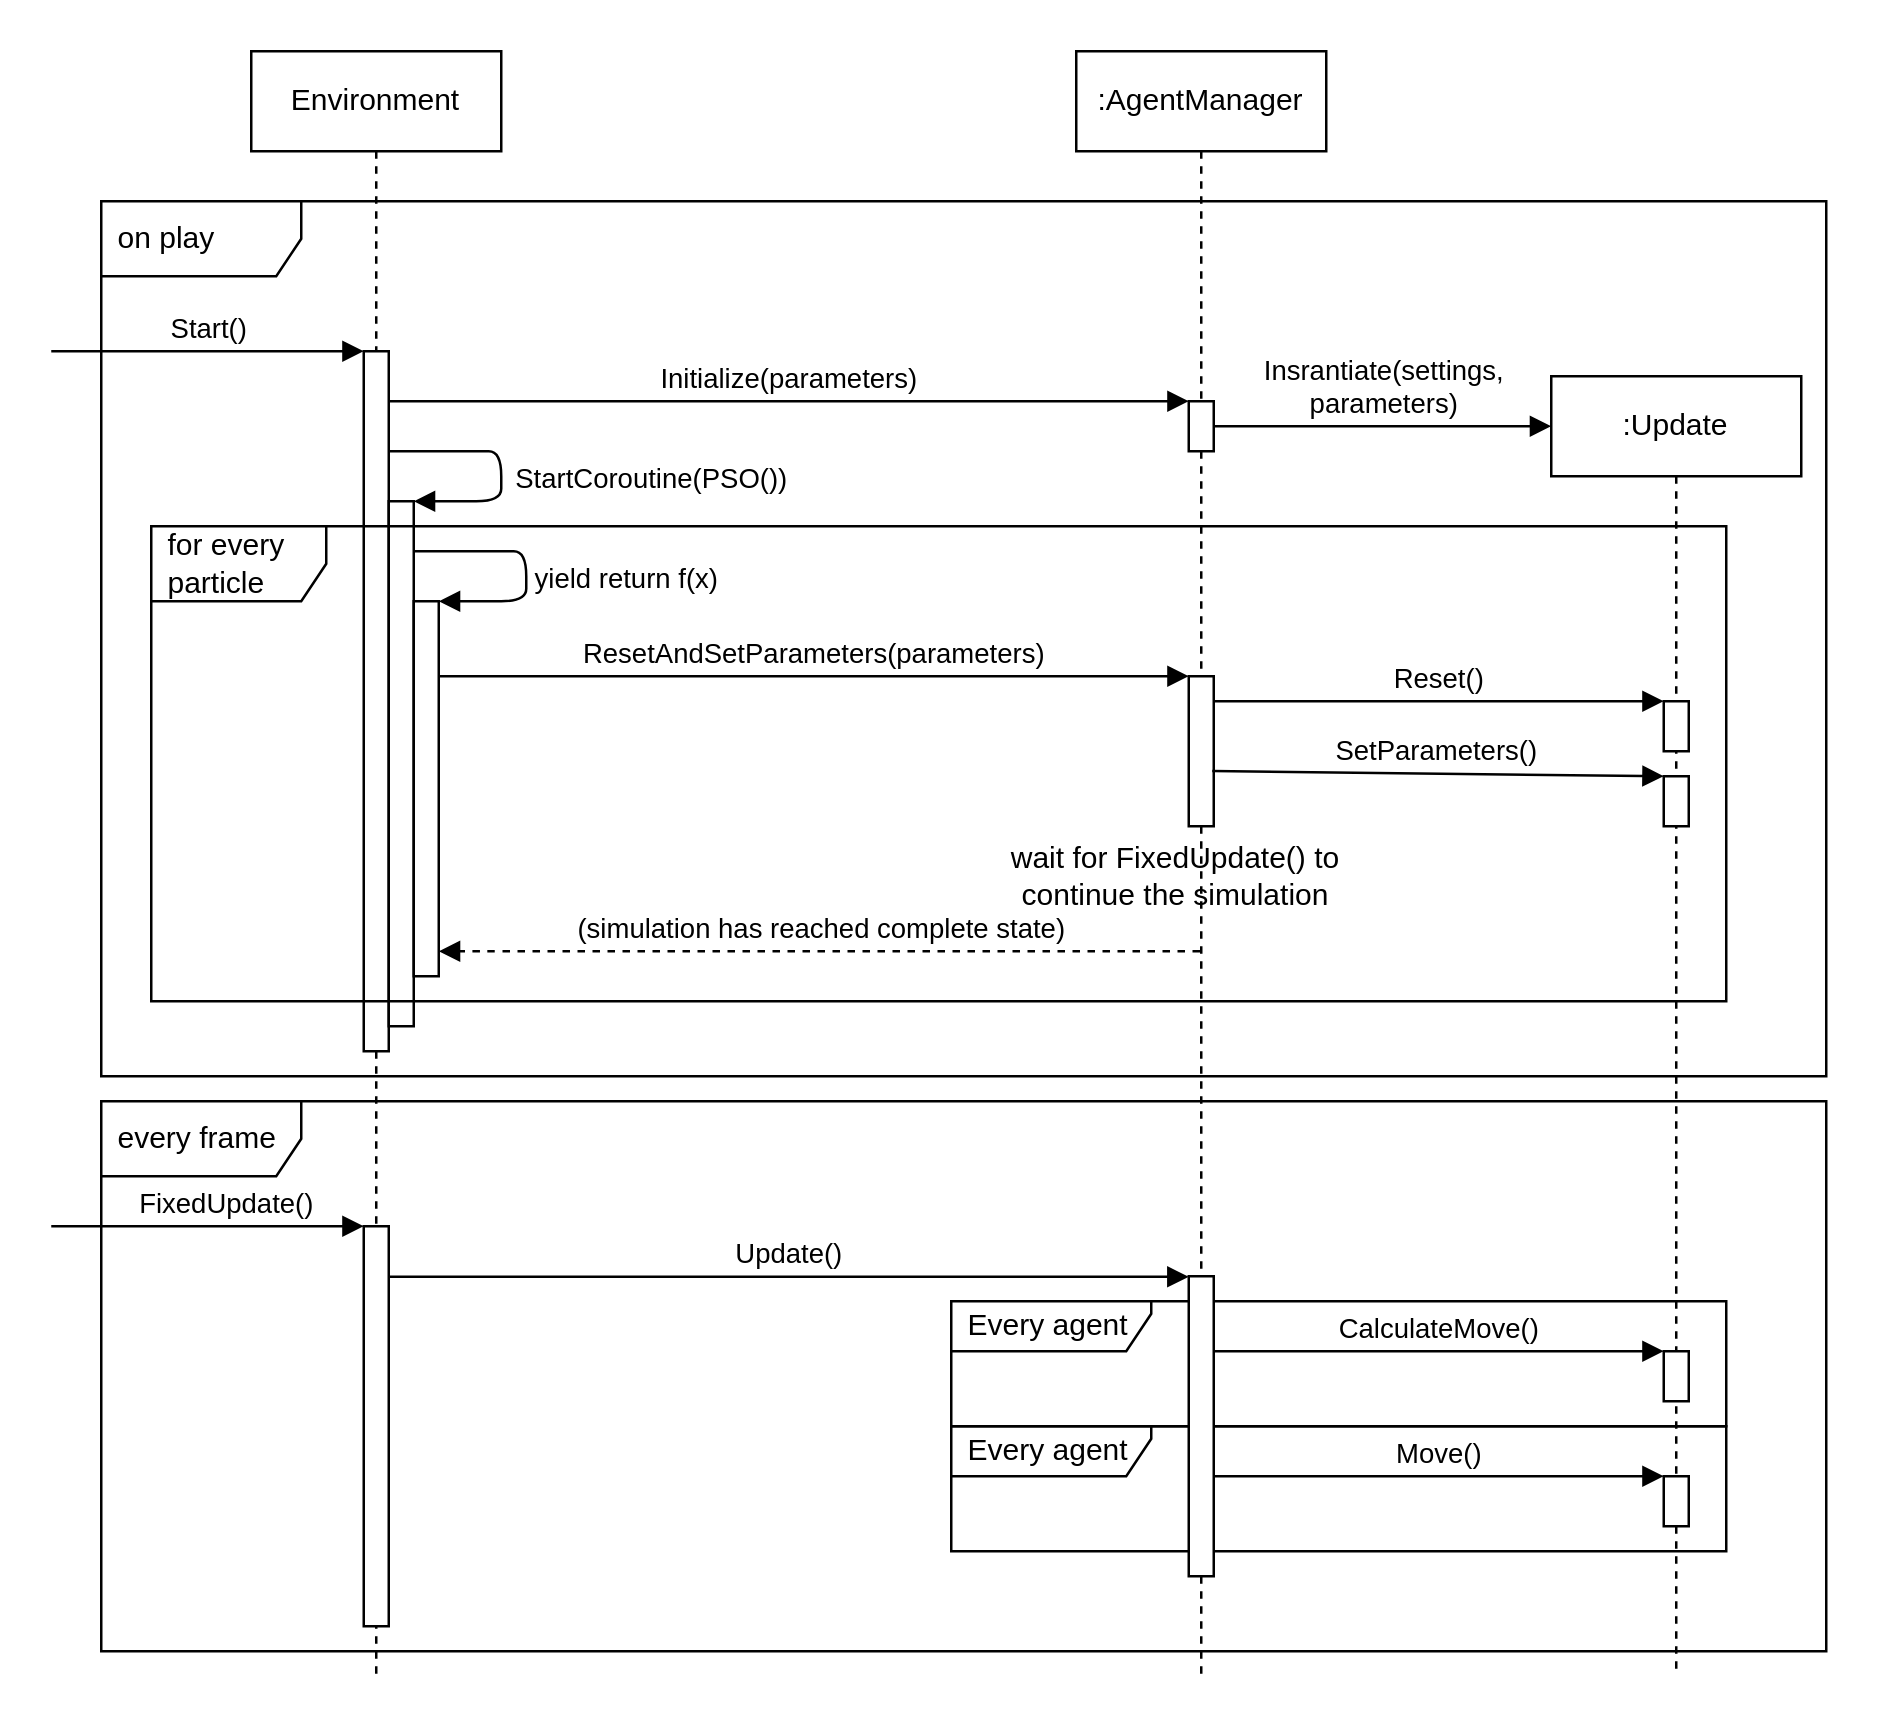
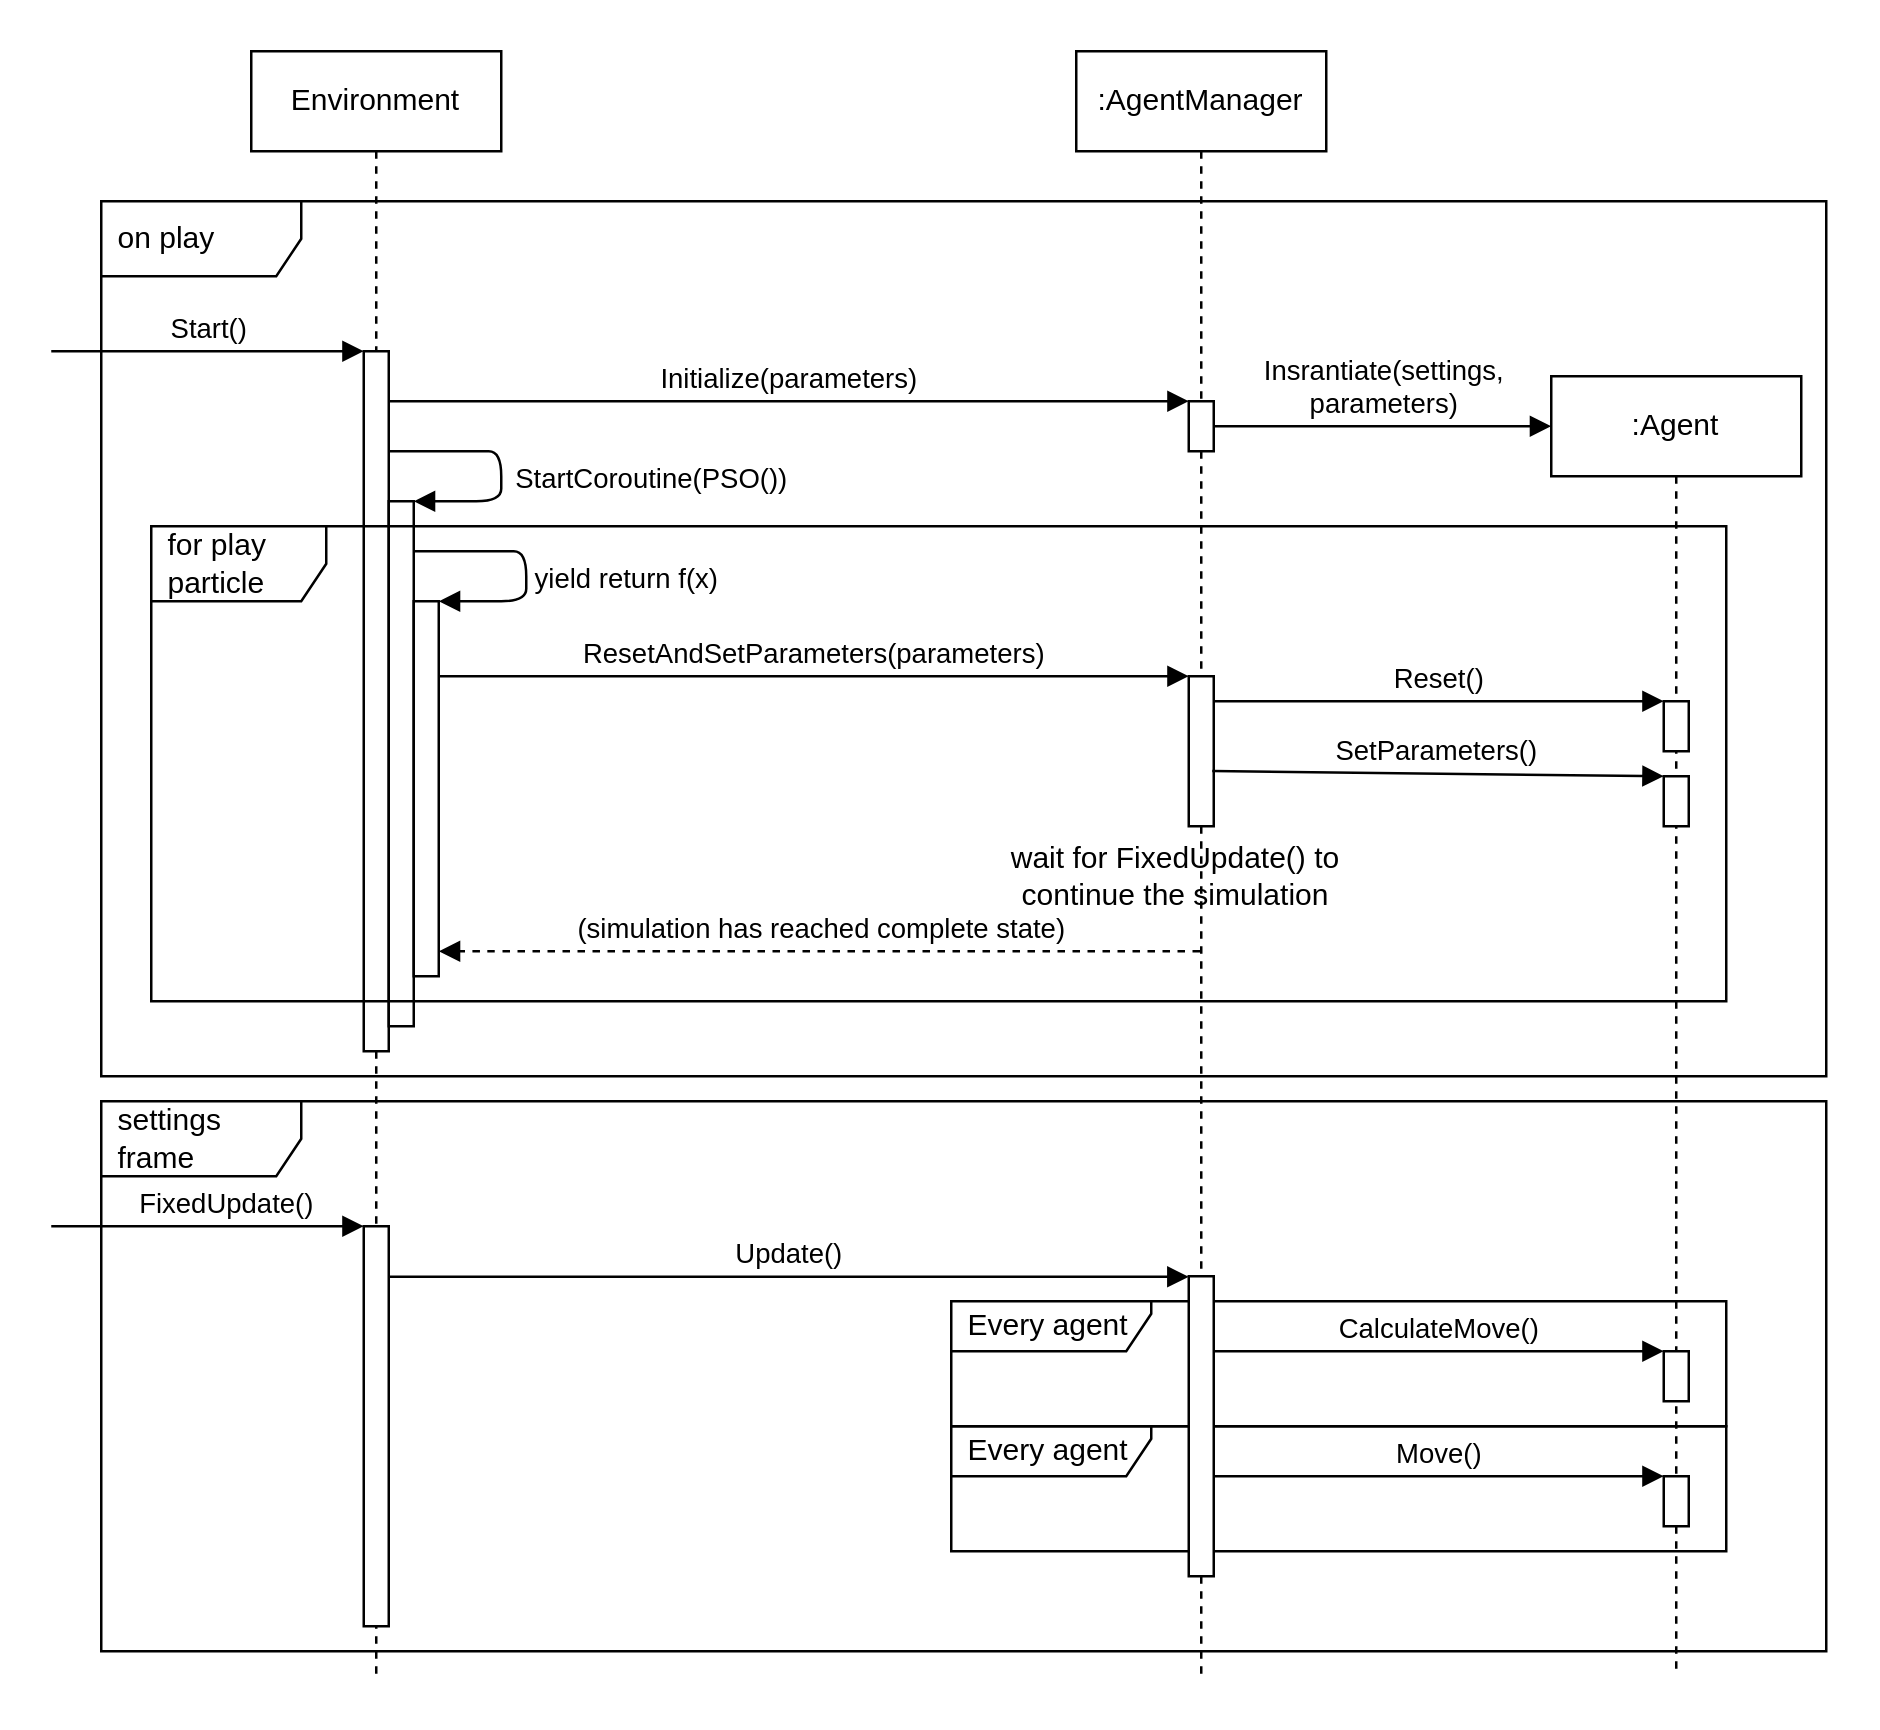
  <mxCell id="0" />
  <mxCell id="1" parent="0" />
  <mxCell id="2" value="on play" style="shape=umlFrame;whiteSpace=wrap;html=1;width=80;height=30;boundedLbl=1;verticalAlign=middle;align=left;spacingLeft=5;" vertex="1" parent="1"><mxGeometry x="40" y="80" width="690" height="350" as="geometry" /></mxCell>
- <mxCell id="3" value=":Update" style="shape=umlLifeline;perimeter=lifelinePerimeter;whiteSpace=wrap;html=1;container=1;collapsible=0;recursiveResize=0;outlineConnect=0;" vertex="1" parent="1"><mxGeometry x="620" y="150" width="100" height="520" as="geometry" /></mxCell>
+ <mxCell id="3" value=":Agent" style="shape=umlLifeline;perimeter=lifelinePerimeter;whiteSpace=wrap;html=1;container=1;collapsible=0;recursiveResize=0;outlineConnect=0;" vertex="1" parent="1"><mxGeometry x="620" y="150" width="100" height="520" as="geometry" /></mxCell>
  <mxCell id="4" value="Every agent" style="shape=umlFrame;whiteSpace=wrap;html=1;width=80;height=20;boundedLbl=1;verticalAlign=middle;align=left;spacingLeft=5;" vertex="1" parent="1"><mxGeometry x="380" y="570" width="310" height="50" as="geometry" /></mxCell>
  <mxCell id="5" value="Every agent" style="shape=umlFrame;whiteSpace=wrap;html=1;width=80;height=20;boundedLbl=1;verticalAlign=middle;align=left;spacingLeft=5;" vertex="1" parent="1"><mxGeometry x="380" y="520" width="310" height="50" as="geometry" /></mxCell>
  <mxCell id="6" value="Environment" style="shape=umlLifeline;perimeter=lifelinePerimeter;whiteSpace=wrap;html=1;container=1;collapsible=0;recursiveResize=0;outlineConnect=0;" vertex="1" parent="1"><mxGeometry x="100" y="20" width="100" height="650" as="geometry" /></mxCell>
  <mxCell id="7" value="" style="html=1;points=[];perimeter=orthogonalPerimeter;" vertex="1" parent="6"><mxGeometry x="45" y="120" width="10" height="280" as="geometry" /></mxCell>
  <mxCell id="8" value="" style="edgeStyle=none;html=1;" edge="1" parent="6" target="7"><mxGeometry relative="1" as="geometry"><mxPoint x="55" y="270" as="sourcePoint" /></mxGeometry></mxCell>
  <mxCell id="9" value="" style="html=1;points=[];perimeter=orthogonalPerimeter;" vertex="1" parent="6"><mxGeometry x="55" y="180" width="10" height="210" as="geometry" /></mxCell>
  <mxCell id="10" value="" style="html=1;points=[];perimeter=orthogonalPerimeter;" vertex="1" parent="6"><mxGeometry x="65" y="220" width="10" height="150" as="geometry" /></mxCell>
  <mxCell id="11" value="" style="html=1;points=[];perimeter=orthogonalPerimeter;" vertex="1" parent="6"><mxGeometry x="45" y="470" width="10" height="160" as="geometry" /></mxCell>
  <mxCell id="12" value="FixedUpdate()" style="html=1;verticalAlign=bottom;labelBackgroundColor=none;endArrow=block;endFill=1;" edge="1" parent="6" target="11"><mxGeometry x="0.12" width="160" relative="1" as="geometry"><mxPoint x="-80" y="470" as="sourcePoint" /><mxPoint x="45" y="550" as="targetPoint" /><mxPoint as="offset" /></mxGeometry></mxCell>
  <mxCell id="13" value=":AgentManager" style="shape=umlLifeline;perimeter=lifelinePerimeter;whiteSpace=wrap;html=1;container=1;collapsible=0;recursiveResize=0;outlineConnect=0;" vertex="1" parent="1"><mxGeometry x="430" y="20" width="100" height="650" as="geometry" /></mxCell>
  <mxCell id="14" value="" style="html=1;points=[];perimeter=orthogonalPerimeter;" vertex="1" parent="13"><mxGeometry x="45" y="490" width="10" height="120" as="geometry" /></mxCell>
  <mxCell id="15" value="" style="html=1;points=[];perimeter=orthogonalPerimeter;" vertex="1" parent="13"><mxGeometry x="45" y="140" width="10" height="20" as="geometry" /></mxCell>
  <mxCell id="16" value="" style="html=1;points=[];perimeter=orthogonalPerimeter;" vertex="1" parent="13"><mxGeometry x="45" y="250" width="10" height="60" as="geometry" /></mxCell>
  <mxCell id="17" value="" style="html=1;points=[];perimeter=orthogonalPerimeter;" vertex="1" parent="1"><mxGeometry x="665" y="590" width="10" height="20" as="geometry" /></mxCell>
  <mxCell id="18" value="" style="html=1;points=[];perimeter=orthogonalPerimeter;" vertex="1" parent="1"><mxGeometry x="665" y="540" width="10" height="20" as="geometry" /></mxCell>
  <mxCell id="19" value="" style="html=1;points=[];perimeter=orthogonalPerimeter;" vertex="1" parent="1"><mxGeometry x="665" y="280" width="10" height="20" as="geometry" /></mxCell>
  <mxCell id="20" value="" style="html=1;points=[];perimeter=orthogonalPerimeter;" vertex="1" parent="1"><mxGeometry x="665" y="310" width="10" height="20" as="geometry" /></mxCell>
  <mxCell id="21" value="Update()" style="html=1;verticalAlign=bottom;labelBackgroundColor=none;endArrow=block;endFill=1;entryX=-0.005;entryY=0.002;entryDx=0;entryDy=0;entryPerimeter=0;" edge="1" parent="1"><mxGeometry width="160" relative="1" as="geometry"><mxPoint x="155" y="510.24" as="sourcePoint" /><mxPoint x="474.95" y="510.24" as="targetPoint" /></mxGeometry></mxCell>
  <mxCell id="22" value="CalculateMove()" style="html=1;verticalAlign=bottom;labelBackgroundColor=none;endArrow=block;endFill=1;" edge="1" parent="1" target="18"><mxGeometry width="160" relative="1" as="geometry"><mxPoint x="485" y="540" as="sourcePoint" /><mxPoint x="640" y="520" as="targetPoint" /><Array as="points"><mxPoint x="600" y="540" /></Array></mxGeometry></mxCell>
  <mxCell id="23" value="Move()" style="html=1;verticalAlign=bottom;labelBackgroundColor=none;endArrow=block;endFill=1;" edge="1" parent="1" source="14" target="17"><mxGeometry width="160" relative="1" as="geometry"><mxPoint x="490" y="590" as="sourcePoint" /><mxPoint x="615" y="590" as="targetPoint" /><Array as="points"><mxPoint x="595" y="590" /></Array></mxGeometry></mxCell>
  <mxCell id="24" value="Initialize(parameters)" style="html=1;verticalAlign=bottom;labelBackgroundColor=none;endArrow=block;endFill=1;" edge="1" parent="1" source="7" target="15"><mxGeometry x="0.003" width="160" relative="1" as="geometry"><mxPoint x="165" y="160" as="sourcePoint" /><mxPoint x="350" y="160" as="targetPoint" /><Array as="points"><mxPoint x="275" y="160" /></Array><mxPoint as="offset" /></mxGeometry></mxCell>
  <mxCell id="25" value="Insrantiate(settings,&lt;br&gt;parameters)" style="html=1;verticalAlign=bottom;labelBackgroundColor=none;endArrow=block;endFill=1;" edge="1" parent="1" source="15"><mxGeometry width="160" relative="1" as="geometry"><mxPoint x="490" y="180" as="sourcePoint" /><mxPoint x="620" y="170" as="targetPoint" /><Array as="points"><mxPoint x="550" y="170" /></Array></mxGeometry></mxCell>
  <mxCell id="26" value="ResetAndSetParameters(parameters)" style="html=1;verticalAlign=bottom;labelBackgroundColor=none;endArrow=block;endFill=1;" edge="1" parent="1" source="10" target="16"><mxGeometry width="160" relative="1" as="geometry"><mxPoint x="190" y="260" as="sourcePoint" /><mxPoint x="480" y="260" as="targetPoint" /><Array as="points"><mxPoint x="200" y="270" /></Array></mxGeometry></mxCell>
  <mxCell id="27" value="Reset()" style="html=1;verticalAlign=bottom;labelBackgroundColor=none;endArrow=block;endFill=1;" edge="1" parent="1" source="16" target="19"><mxGeometry width="160" relative="1" as="geometry"><mxPoint x="510" y="320" as="sourcePoint" /><mxPoint x="800" y="320" as="targetPoint" /><Array as="points"><mxPoint x="500" y="280" /><mxPoint x="630" y="280" /></Array></mxGeometry></mxCell>
  <mxCell id="28" value="SetParameters()" style="html=1;verticalAlign=bottom;labelBackgroundColor=none;endArrow=block;endFill=1;exitX=0.941;exitY=0.632;exitDx=0;exitDy=0;exitPerimeter=0;" edge="1" parent="1" source="16" target="20"><mxGeometry width="160" relative="1" as="geometry"><mxPoint x="485" y="300" as="sourcePoint" /><mxPoint x="665" y="300" as="targetPoint" /><Array as="points" /></mxGeometry></mxCell>
  <mxCell id="29" value="(simulation has reached complete state)" style="html=1;verticalAlign=bottom;labelBackgroundColor=none;endArrow=block;endFill=1;dashed=1;" edge="1" parent="1" source="13" target="10"><mxGeometry width="160" relative="1" as="geometry"><mxPoint x="340" y="200" as="sourcePoint" /><mxPoint x="440" y="370" as="targetPoint" /><Array as="points"><mxPoint x="190" y="380" /></Array></mxGeometry></mxCell>
  <mxCell id="30" value="StartCoroutine(PSO())" style="html=1;verticalAlign=bottom;labelBackgroundColor=none;endArrow=block;endFill=1;" edge="1" parent="1"><mxGeometry x="0.3" y="-60" width="160" relative="1" as="geometry"><mxPoint x="155" y="180" as="sourcePoint" /><mxPoint x="165" y="200" as="targetPoint" /><Array as="points"><mxPoint x="180" y="180" /><mxPoint x="200" y="180" /><mxPoint x="200" y="200" /></Array><mxPoint x="60" y="60" as="offset" /></mxGeometry></mxCell>
  <mxCell id="31" value="yield return f(x)" style="html=1;verticalAlign=bottom;labelBackgroundColor=none;endArrow=block;endFill=1;" edge="1" parent="1"><mxGeometry x="0.3" y="-40" width="160" relative="1" as="geometry"><mxPoint x="165" y="220" as="sourcePoint" /><mxPoint x="175" y="240" as="targetPoint" /><Array as="points"><mxPoint x="190" y="220" /><mxPoint x="210" y="220" /><mxPoint x="210" y="240" /></Array><mxPoint x="40" y="40" as="offset" /></mxGeometry></mxCell>
  <mxCell id="32" value="Start()" style="html=1;verticalAlign=bottom;labelBackgroundColor=none;endArrow=block;endFill=1;" edge="1" parent="1" target="7"><mxGeometry x="0.003" width="160" relative="1" as="geometry"><mxPoint x="20" y="140" as="sourcePoint" /><mxPoint x="150" y="140" as="targetPoint" /><mxPoint as="offset" /></mxGeometry></mxCell>
- <mxCell id="33" value="every frame" style="shape=umlFrame;whiteSpace=wrap;html=1;width=80;height=30;boundedLbl=1;verticalAlign=middle;align=left;spacingLeft=5;" vertex="1" parent="1"><mxGeometry x="40" y="440" width="690" height="220" as="geometry" /></mxCell>
+ <mxCell id="33" value="settings frame" style="shape=umlFrame;whiteSpace=wrap;html=1;width=80;height=30;boundedLbl=1;verticalAlign=middle;align=left;spacingLeft=5;" vertex="1" parent="1"><mxGeometry x="40" y="440" width="690" height="220" as="geometry" /></mxCell>
  <mxCell id="34" value="wait for FixedUpdate() to continue the simulation" style="text;strokeColor=none;align=center;fillColor=none;html=1;verticalAlign=middle;whiteSpace=wrap;rounded=0;shadow=0;" vertex="1" parent="1"><mxGeometry x="400" y="330" width="140" height="40" as="geometry" /></mxCell>
- <mxCell id="35" value="for every particle" style="shape=umlFrame;whiteSpace=wrap;html=1;width=70;height=30;boundedLbl=1;verticalAlign=middle;align=left;spacingLeft=5;" vertex="1" parent="1"><mxGeometry x="60" y="210" width="630" height="190" as="geometry" /></mxCell>
+ <mxCell id="35" value="for play particle" style="shape=umlFrame;whiteSpace=wrap;html=1;width=70;height=30;boundedLbl=1;verticalAlign=middle;align=left;spacingLeft=5;" vertex="1" parent="1"><mxGeometry x="60" y="210" width="630" height="190" as="geometry" /></mxCell>
